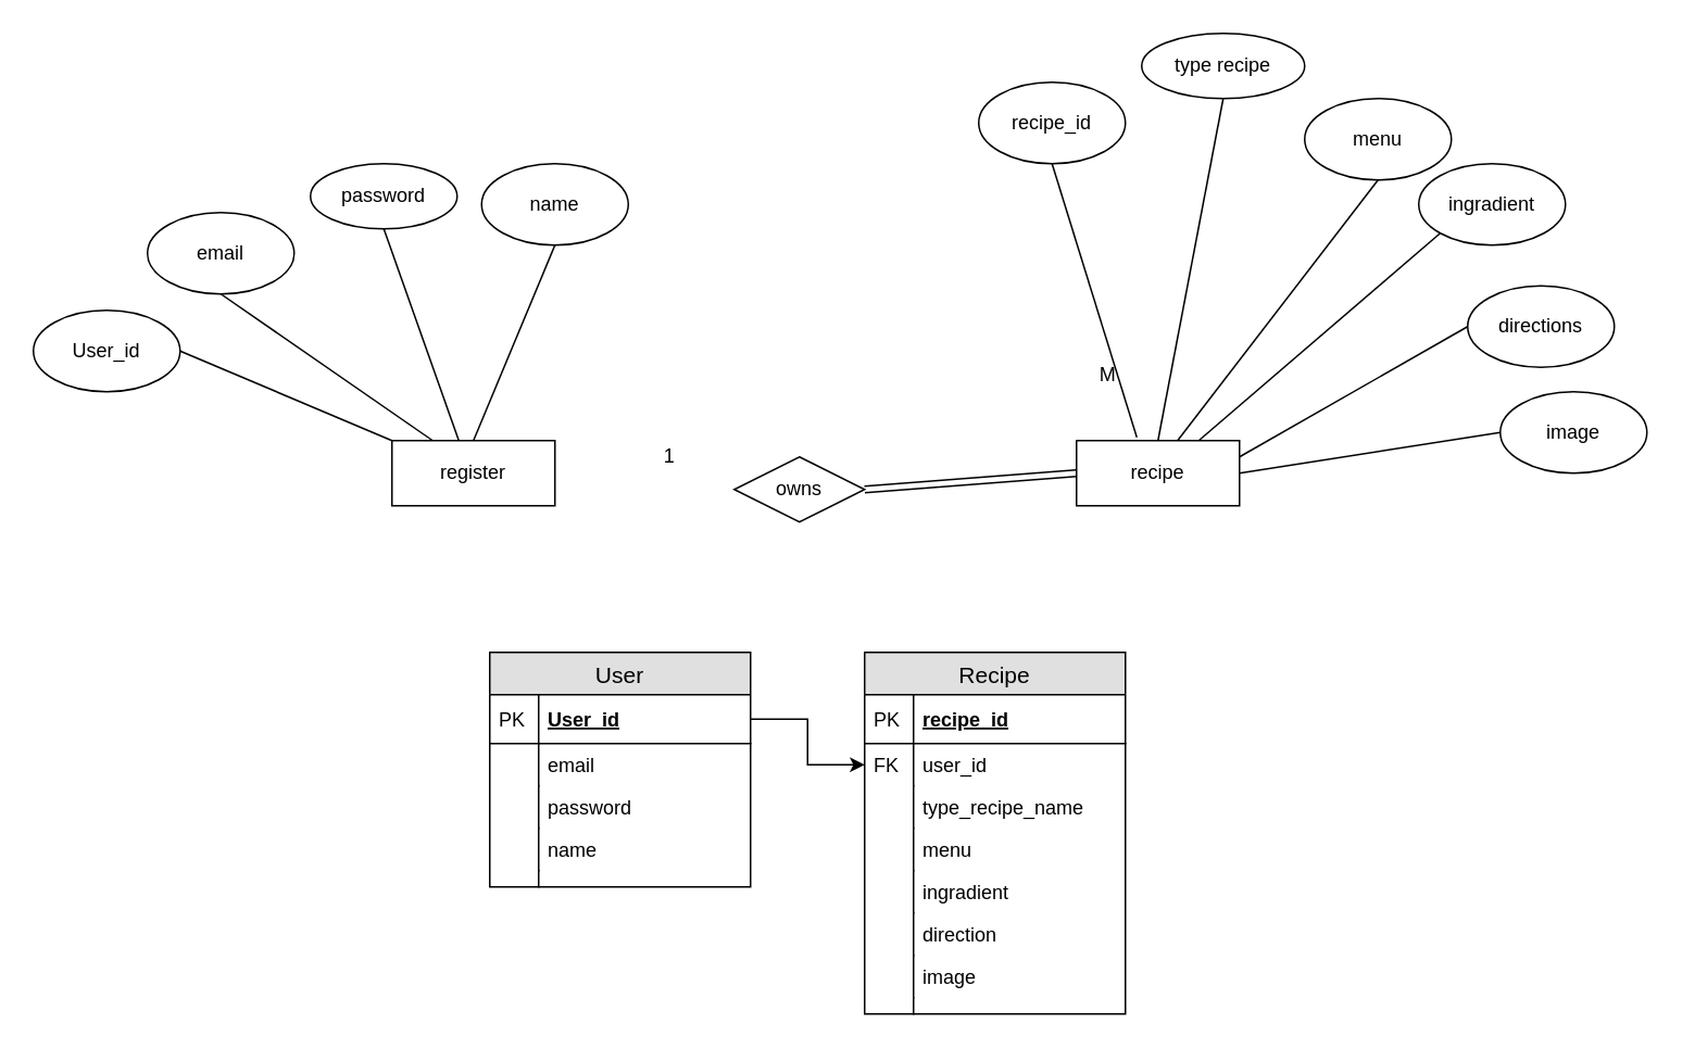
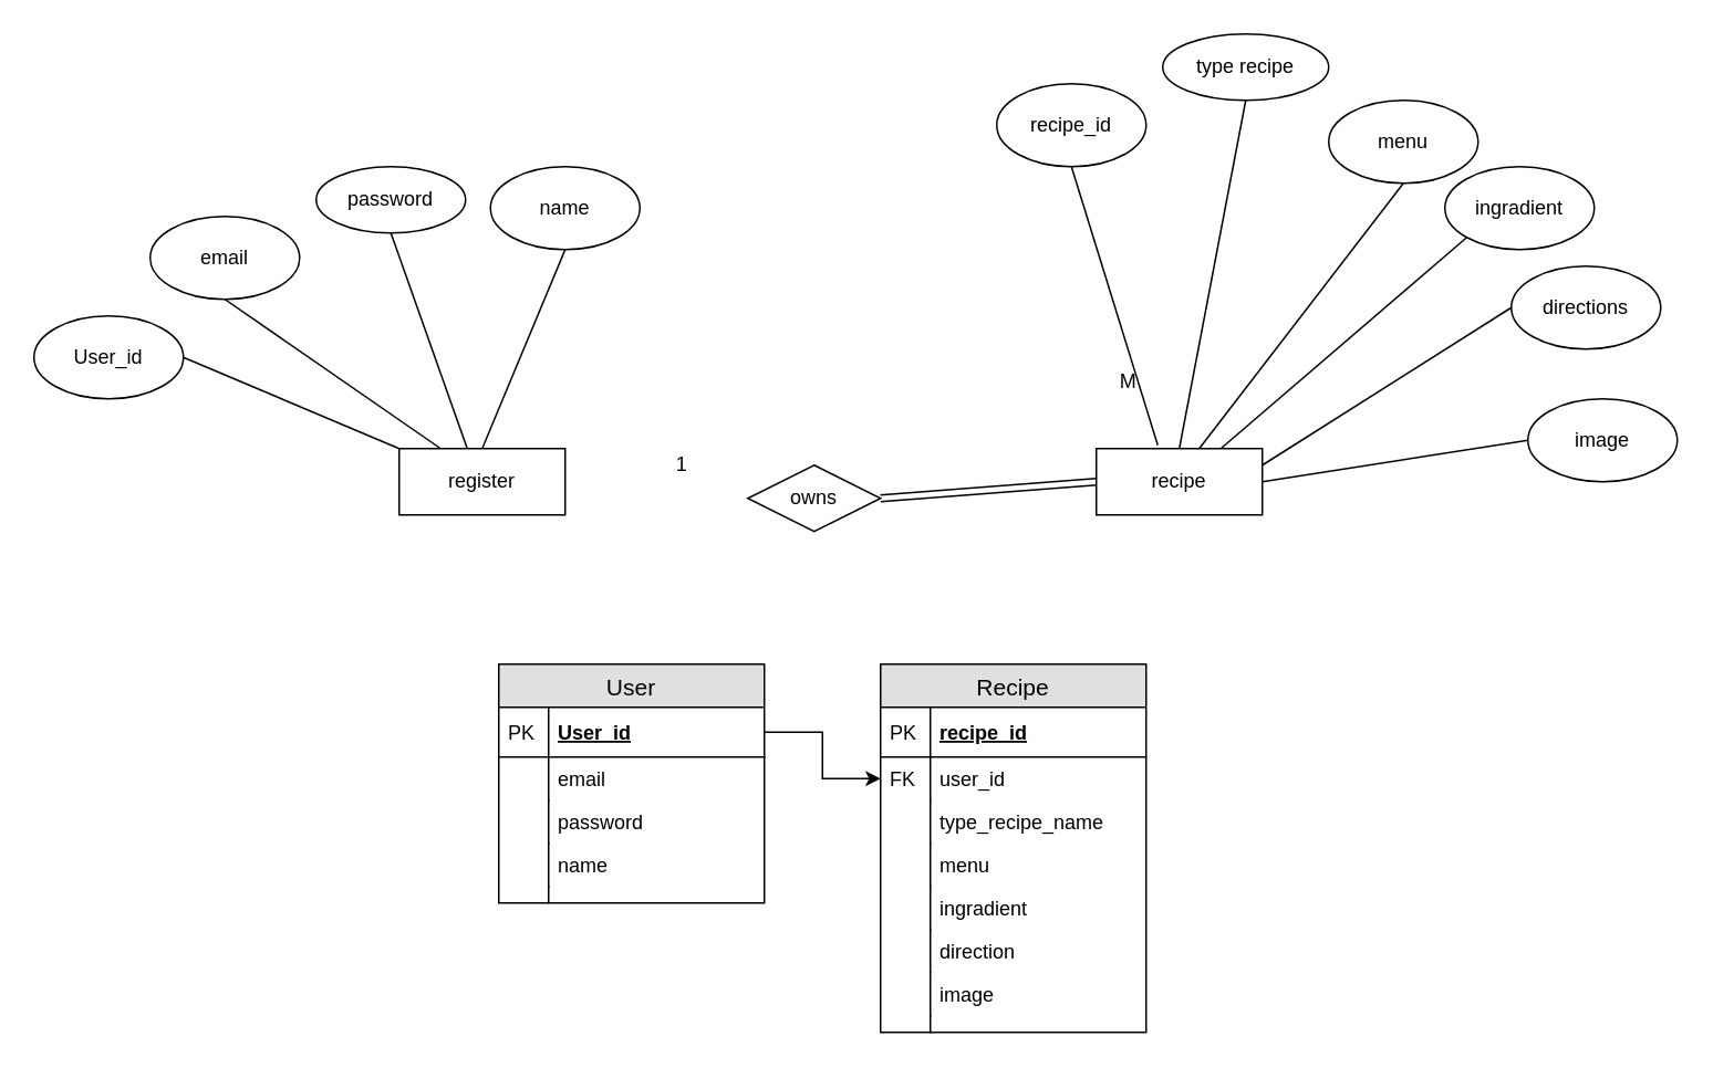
  <mxCell id="0" />
  <mxCell id="1" parent="0" />
  <mxCell id="2" value="User_id" style="ellipse;whiteSpace=wrap;html=1;" parent="1" vertex="1"><mxGeometry x="20" y="190" width="90" height="50" as="geometry" /></mxCell>
  <mxCell id="3" value="name" style="ellipse;whiteSpace=wrap;html=1;" parent="1" vertex="1"><mxGeometry x="295" y="100" width="90" height="50" as="geometry" /></mxCell>
  <mxCell id="4" value="password" style="ellipse;whiteSpace=wrap;html=1;" parent="1" vertex="1"><mxGeometry x="190" y="100" width="90" height="40" as="geometry" /></mxCell>
  <mxCell id="5" value="email" style="ellipse;whiteSpace=wrap;html=1;" parent="1" vertex="1"><mxGeometry x="90" y="130" width="90" height="50" as="geometry" /></mxCell>
  <mxCell id="6" value="" style="endArrow=none;html=1;entryX=0.5;entryY=1;entryDx=0;entryDy=0;exitX=0.25;exitY=0;exitDx=0;exitDy=0;" parent="1" source="50" target="5" edge="1"><mxGeometry width="50" height="50" relative="1" as="geometry"><mxPoint x="218" y="250" as="sourcePoint" /><mxPoint x="295" y="190" as="targetPoint" /></mxGeometry></mxCell>
  <mxCell id="7" value="" style="endArrow=none;html=1;entryX=0.5;entryY=1;entryDx=0;entryDy=0;exitX=0.5;exitY=0;exitDx=0;exitDy=0;" parent="1" source="50" target="3" edge="1"><mxGeometry width="50" height="50" relative="1" as="geometry"><mxPoint x="244.04" y="251.98" as="sourcePoint" /><mxPoint x="305" y="200" as="targetPoint" /></mxGeometry></mxCell>
  <mxCell id="8" value="" style="endArrow=none;html=1;entryX=0.5;entryY=1;entryDx=0;entryDy=0;exitX=0.41;exitY=0;exitDx=0;exitDy=0;exitPerimeter=0;" parent="1" source="50" target="4" edge="1"><mxGeometry width="50" height="50" relative="1" as="geometry"><mxPoint x="230" y="250" as="sourcePoint" /><mxPoint x="315" y="210" as="targetPoint" /></mxGeometry></mxCell>
  <mxCell id="9" value="" style="endArrow=none;html=1;entryX=1;entryY=0.5;entryDx=0;entryDy=0;exitX=0;exitY=0;exitDx=0;exitDy=0;" parent="1" source="50" target="2" edge="1"><mxGeometry width="50" height="50" relative="1" as="geometry"><mxPoint x="172.04" y="257.98" as="sourcePoint" /><mxPoint x="325" y="220" as="targetPoint" /></mxGeometry></mxCell>
  <mxCell id="10" value="recipe_id" style="ellipse;whiteSpace=wrap;html=1;" parent="1" vertex="1"><mxGeometry x="600" y="50" width="90" height="50" as="geometry" /></mxCell>
  <mxCell id="11" value="" style="endArrow=none;html=1;entryX=0.5;entryY=1;entryDx=0;entryDy=0;exitX=0.37;exitY=-0.05;exitDx=0;exitDy=0;exitPerimeter=0;" parent="1" source="49" target="10" edge="1"><mxGeometry width="50" height="50" relative="1" as="geometry"><mxPoint x="738" y="210" as="sourcePoint" /><mxPoint x="740" y="140" as="targetPoint" /></mxGeometry></mxCell>
  <mxCell id="12" value="menu" style="ellipse;whiteSpace=wrap;html=1;" parent="1" vertex="1"><mxGeometry x="800" y="60" width="90" height="50" as="geometry" /></mxCell>
  <mxCell id="13" value="" style="endArrow=none;html=1;entryX=0.5;entryY=1;entryDx=0;entryDy=0;exitX=0.62;exitY=0;exitDx=0;exitDy=0;exitPerimeter=0;" parent="1" source="49" target="12" edge="1"><mxGeometry width="50" height="50" relative="1" as="geometry"><mxPoint x="780" y="210" as="sourcePoint" /><mxPoint x="830" y="140" as="targetPoint" /></mxGeometry></mxCell>
  <mxCell id="14" value="ingradient" style="ellipse;whiteSpace=wrap;html=1;" parent="1" vertex="1"><mxGeometry x="870" y="100" width="90" height="50" as="geometry" /></mxCell>
  <mxCell id="15" value="" style="endArrow=none;html=1;entryX=0;entryY=1;entryDx=0;entryDy=0;exitX=0.75;exitY=0;exitDx=0;exitDy=0;" parent="1" source="49" target="14" edge="1"><mxGeometry width="50" height="50" relative="1" as="geometry"><mxPoint x="819" y="210" as="sourcePoint" /><mxPoint x="855" y="120" as="targetPoint" /></mxGeometry></mxCell>
- <mxCell id="16" value="directions" style="ellipse;whiteSpace=wrap;html=1;" parent="1" vertex="1"><mxGeometry x="900" y="175" width="90" height="50" as="geometry" /></mxCell>
+ <mxCell id="16" value="directions" style="ellipse;whiteSpace=wrap;html=1;" parent="1" vertex="1"><mxGeometry x="910" y="160" width="90" height="50" as="geometry" /></mxCell>
  <mxCell id="17" value="" style="endArrow=none;html=1;entryX=0;entryY=0.5;entryDx=0;entryDy=0;exitX=1;exitY=0.25;exitDx=0;exitDy=0;" parent="1" source="49" target="16" edge="1"><mxGeometry width="50" height="50" relative="1" as="geometry"><mxPoint x="780" y="230" as="sourcePoint" /><mxPoint x="893.18" y="152.678" as="targetPoint" /></mxGeometry></mxCell>
  <mxCell id="18" value="User" style="swimlane;fontStyle=0;childLayout=stackLayout;horizontal=1;startSize=26;fillColor=#e0e0e0;horizontalStack=0;resizeParent=1;resizeParentMax=0;resizeLast=0;collapsible=1;marginBottom=0;swimlaneFillColor=#ffffff;align=center;fontSize=14;" parent="1" vertex="1"><mxGeometry x="300" y="400" width="160" height="144" as="geometry" /></mxCell>
  <mxCell id="19" value="User_id" style="shape=partialRectangle;top=0;left=0;right=0;bottom=1;align=left;verticalAlign=middle;fillColor=none;spacingLeft=34;spacingRight=4;overflow=hidden;rotatable=0;points=[[0,0.5],[1,0.5]];portConstraint=eastwest;dropTarget=0;fontStyle=5;fontSize=12;" parent="18" vertex="1"><mxGeometry y="26" width="160" height="30" as="geometry" /></mxCell>
  <mxCell id="20" value="PK" style="shape=partialRectangle;top=0;left=0;bottom=0;fillColor=none;align=left;verticalAlign=middle;spacingLeft=4;spacingRight=4;overflow=hidden;rotatable=0;points=[];portConstraint=eastwest;part=1;fontSize=12;" parent="19" vertex="1" connectable="0"><mxGeometry width="30" height="30" as="geometry" /></mxCell>
  <mxCell id="21" value="email" style="shape=partialRectangle;top=0;left=0;right=0;bottom=0;align=left;verticalAlign=top;fillColor=none;spacingLeft=34;spacingRight=4;overflow=hidden;rotatable=0;points=[[0,0.5],[1,0.5]];portConstraint=eastwest;dropTarget=0;fontSize=12;" parent="18" vertex="1"><mxGeometry y="56" width="160" height="26" as="geometry" /></mxCell>
  <mxCell id="22" value="" style="shape=partialRectangle;top=0;left=0;bottom=0;fillColor=none;align=left;verticalAlign=top;spacingLeft=4;spacingRight=4;overflow=hidden;rotatable=0;points=[];portConstraint=eastwest;part=1;fontSize=12;" parent="21" vertex="1" connectable="0"><mxGeometry width="30" height="26" as="geometry" /></mxCell>
  <mxCell id="23" value="password" style="shape=partialRectangle;top=0;left=0;right=0;bottom=0;align=left;verticalAlign=top;fillColor=none;spacingLeft=34;spacingRight=4;overflow=hidden;rotatable=0;points=[[0,0.5],[1,0.5]];portConstraint=eastwest;dropTarget=0;fontSize=12;" parent="18" vertex="1"><mxGeometry y="82" width="160" height="26" as="geometry" /></mxCell>
  <mxCell id="24" value="" style="shape=partialRectangle;top=0;left=0;bottom=0;fillColor=none;align=left;verticalAlign=top;spacingLeft=4;spacingRight=4;overflow=hidden;rotatable=0;points=[];portConstraint=eastwest;part=1;fontSize=12;" parent="23" vertex="1" connectable="0"><mxGeometry width="30" height="26" as="geometry" /></mxCell>
  <mxCell id="25" value="name" style="shape=partialRectangle;top=0;left=0;right=0;bottom=0;align=left;verticalAlign=top;fillColor=none;spacingLeft=34;spacingRight=4;overflow=hidden;rotatable=0;points=[[0,0.5],[1,0.5]];portConstraint=eastwest;dropTarget=0;fontSize=12;" parent="18" vertex="1"><mxGeometry y="108" width="160" height="26" as="geometry" /></mxCell>
  <mxCell id="26" value="" style="shape=partialRectangle;top=0;left=0;bottom=0;fillColor=none;align=left;verticalAlign=top;spacingLeft=4;spacingRight=4;overflow=hidden;rotatable=0;points=[];portConstraint=eastwest;part=1;fontSize=12;" parent="25" vertex="1" connectable="0"><mxGeometry width="30" height="26" as="geometry" /></mxCell>
  <mxCell id="27" value="" style="shape=partialRectangle;top=0;left=0;right=0;bottom=0;align=left;verticalAlign=top;fillColor=none;spacingLeft=34;spacingRight=4;overflow=hidden;rotatable=0;points=[[0,0.5],[1,0.5]];portConstraint=eastwest;dropTarget=0;fontSize=12;" parent="18" vertex="1"><mxGeometry y="134" width="160" height="10" as="geometry" /></mxCell>
  <mxCell id="28" value="" style="shape=partialRectangle;top=0;left=0;bottom=0;fillColor=none;align=left;verticalAlign=top;spacingLeft=4;spacingRight=4;overflow=hidden;rotatable=0;points=[];portConstraint=eastwest;part=1;fontSize=12;" parent="27" vertex="1" connectable="0"><mxGeometry width="30" height="10" as="geometry" /></mxCell>
  <mxCell id="29" value="Recipe" style="swimlane;fontStyle=0;childLayout=stackLayout;horizontal=1;startSize=26;fillColor=#e0e0e0;horizontalStack=0;resizeParent=1;resizeParentMax=0;resizeLast=0;collapsible=1;marginBottom=0;swimlaneFillColor=#ffffff;align=center;fontSize=14;" parent="1" vertex="1"><mxGeometry x="530" y="400" width="160" height="222" as="geometry" /></mxCell>
  <mxCell id="30" value="recipe_id" style="shape=partialRectangle;top=0;left=0;right=0;bottom=1;align=left;verticalAlign=middle;fillColor=none;spacingLeft=34;spacingRight=4;overflow=hidden;rotatable=0;points=[[0,0.5],[1,0.5]];portConstraint=eastwest;dropTarget=0;fontStyle=5;fontSize=12;" parent="29" vertex="1"><mxGeometry y="26" width="160" height="30" as="geometry" /></mxCell>
  <mxCell id="31" value="PK" style="shape=partialRectangle;top=0;left=0;bottom=0;fillColor=none;align=left;verticalAlign=middle;spacingLeft=4;spacingRight=4;overflow=hidden;rotatable=0;points=[];portConstraint=eastwest;part=1;fontSize=12;" parent="30" vertex="1" connectable="0"><mxGeometry width="30" height="30" as="geometry" /></mxCell>
  <mxCell id="32" value="user_id" style="shape=partialRectangle;top=0;left=0;right=0;bottom=0;align=left;verticalAlign=top;fillColor=none;spacingLeft=34;spacingRight=4;overflow=hidden;rotatable=0;points=[[0,0.5],[1,0.5]];portConstraint=eastwest;dropTarget=0;fontSize=12;" parent="29" vertex="1"><mxGeometry y="56" width="160" height="26" as="geometry" /></mxCell>
  <mxCell id="33" value="FK" style="shape=partialRectangle;top=0;left=0;bottom=0;fillColor=none;align=left;verticalAlign=top;spacingLeft=4;spacingRight=4;overflow=hidden;rotatable=0;points=[];portConstraint=eastwest;part=1;fontSize=12;" parent="32" vertex="1" connectable="0"><mxGeometry width="30" height="26" as="geometry" /></mxCell>
  <mxCell id="34" value="type_recipe_name" style="shape=partialRectangle;top=0;left=0;right=0;bottom=0;align=left;verticalAlign=top;fillColor=none;spacingLeft=34;spacingRight=4;overflow=hidden;rotatable=0;points=[[0,0.5],[1,0.5]];portConstraint=eastwest;dropTarget=0;fontSize=12;" vertex="1" parent="29"><mxGeometry y="82" width="160" height="26" as="geometry" /></mxCell>
  <mxCell id="35" value="" style="shape=partialRectangle;top=0;left=0;bottom=0;fillColor=none;align=left;verticalAlign=top;spacingLeft=4;spacingRight=4;overflow=hidden;rotatable=0;points=[];portConstraint=eastwest;part=1;fontSize=12;" vertex="1" connectable="0" parent="34"><mxGeometry width="30" height="26" as="geometry" /></mxCell>
  <mxCell id="36" value="menu" style="shape=partialRectangle;top=0;left=0;right=0;bottom=0;align=left;verticalAlign=top;fillColor=none;spacingLeft=34;spacingRight=4;overflow=hidden;rotatable=0;points=[[0,0.5],[1,0.5]];portConstraint=eastwest;dropTarget=0;fontSize=12;" parent="29" vertex="1"><mxGeometry y="108" width="160" height="26" as="geometry" /></mxCell>
  <mxCell id="37" value="" style="shape=partialRectangle;top=0;left=0;bottom=0;fillColor=none;align=left;verticalAlign=top;spacingLeft=4;spacingRight=4;overflow=hidden;rotatable=0;points=[];portConstraint=eastwest;part=1;fontSize=12;" parent="36" vertex="1" connectable="0"><mxGeometry width="30" height="26" as="geometry" /></mxCell>
  <mxCell id="38" value="ingradient" style="shape=partialRectangle;top=0;left=0;right=0;bottom=0;align=left;verticalAlign=top;fillColor=none;spacingLeft=34;spacingRight=4;overflow=hidden;rotatable=0;points=[[0,0.5],[1,0.5]];portConstraint=eastwest;dropTarget=0;fontSize=12;" parent="29" vertex="1"><mxGeometry y="134" width="160" height="26" as="geometry" /></mxCell>
  <mxCell id="39" value="" style="shape=partialRectangle;top=0;left=0;bottom=0;fillColor=none;align=left;verticalAlign=top;spacingLeft=4;spacingRight=4;overflow=hidden;rotatable=0;points=[];portConstraint=eastwest;part=1;fontSize=12;" parent="38" vertex="1" connectable="0"><mxGeometry width="30" height="26" as="geometry" /></mxCell>
  <mxCell id="40" value="direction" style="shape=partialRectangle;top=0;left=0;right=0;bottom=0;align=left;verticalAlign=top;fillColor=none;spacingLeft=34;spacingRight=4;overflow=hidden;rotatable=0;points=[[0,0.5],[1,0.5]];portConstraint=eastwest;dropTarget=0;fontSize=12;" parent="29" vertex="1"><mxGeometry y="160" width="160" height="26" as="geometry" /></mxCell>
  <mxCell id="41" value="" style="shape=partialRectangle;top=0;left=0;bottom=0;fillColor=none;align=left;verticalAlign=top;spacingLeft=4;spacingRight=4;overflow=hidden;rotatable=0;points=[];portConstraint=eastwest;part=1;fontSize=12;" parent="40" vertex="1" connectable="0"><mxGeometry width="30" height="26" as="geometry" /></mxCell>
  <mxCell id="42" value="image" style="shape=partialRectangle;top=0;left=0;right=0;bottom=0;align=left;verticalAlign=top;fillColor=none;spacingLeft=34;spacingRight=4;overflow=hidden;rotatable=0;points=[[0,0.5],[1,0.5]];portConstraint=eastwest;dropTarget=0;fontSize=12;" parent="29" vertex="1"><mxGeometry y="186" width="160" height="26" as="geometry" /></mxCell>
  <mxCell id="43" value="" style="shape=partialRectangle;top=0;left=0;bottom=0;fillColor=none;align=left;verticalAlign=top;spacingLeft=4;spacingRight=4;overflow=hidden;rotatable=0;points=[];portConstraint=eastwest;part=1;fontSize=12;" parent="42" vertex="1" connectable="0"><mxGeometry width="30" height="26" as="geometry" /></mxCell>
  <mxCell id="44" value="" style="shape=partialRectangle;top=0;left=0;right=0;bottom=0;align=left;verticalAlign=top;fillColor=none;spacingLeft=34;spacingRight=4;overflow=hidden;rotatable=0;points=[[0,0.5],[1,0.5]];portConstraint=eastwest;dropTarget=0;fontSize=12;" parent="29" vertex="1"><mxGeometry y="212" width="160" height="10" as="geometry" /></mxCell>
  <mxCell id="45" value="" style="shape=partialRectangle;top=0;left=0;bottom=0;fillColor=none;align=left;verticalAlign=top;spacingLeft=4;spacingRight=4;overflow=hidden;rotatable=0;points=[];portConstraint=eastwest;part=1;fontSize=12;" parent="44" vertex="1" connectable="0"><mxGeometry width="30" height="10" as="geometry" /></mxCell>
  <mxCell id="46" style="edgeStyle=orthogonalEdgeStyle;rounded=0;orthogonalLoop=1;jettySize=auto;html=1;entryX=0;entryY=0.5;entryDx=0;entryDy=0;" parent="1" source="19" target="32" edge="1"><mxGeometry relative="1" as="geometry" /></mxCell>
  <mxCell id="47" value="image" style="ellipse;whiteSpace=wrap;html=1;" parent="1" vertex="1"><mxGeometry x="920" y="240" width="90" height="50" as="geometry" /></mxCell>
  <mxCell id="48" value="" style="endArrow=none;html=1;entryX=0;entryY=0.5;entryDx=0;entryDy=0;exitX=1;exitY=0.5;exitDx=0;exitDy=0;" parent="1" source="49" target="47" edge="1"><mxGeometry width="50" height="50" relative="1" as="geometry"><mxPoint x="840" y="240" as="sourcePoint" /><mxPoint x="903.18" y="232.678" as="targetPoint" /></mxGeometry></mxCell>
  <mxCell id="49" value="recipe" style="whiteSpace=wrap;html=1;align=center;" vertex="1" parent="1"><mxGeometry x="660" y="270" width="100" height="40" as="geometry" /></mxCell>
  <mxCell id="50" value="register" style="whiteSpace=wrap;html=1;align=center;" vertex="1" parent="1"><mxGeometry x="240" y="270" width="100" height="40" as="geometry" /></mxCell>
  <mxCell id="51" value="type recipe" style="ellipse;whiteSpace=wrap;html=1;align=center;" vertex="1" parent="1"><mxGeometry x="700" y="20" width="100" height="40" as="geometry" /></mxCell>
  <mxCell id="52" value="" style="endArrow=none;html=1;rounded=0;exitX=0.5;exitY=1;exitDx=0;exitDy=0;entryX=0.5;entryY=0;entryDx=0;entryDy=0;" edge="1" parent="1" source="51" target="49"><mxGeometry relative="1" as="geometry"><mxPoint x="700" y="170" as="sourcePoint" /><mxPoint x="860" y="170" as="targetPoint" /></mxGeometry></mxCell>
  <mxCell id="53" value="" style="endArrow=none;html=1;rounded=0;exitX=1;exitY=0.5;exitDx=0;exitDy=0;entryX=0;entryY=0.5;entryDx=0;entryDy=0;shape=link;" edge="1" parent="1" source="54" target="49"><mxGeometry relative="1" as="geometry"><mxPoint x="520" y="345" as="sourcePoint" /><mxPoint x="690" y="330" as="targetPoint" /></mxGeometry></mxCell>
  <mxCell id="54" value="owns" style="shape=rhombus;perimeter=rhombusPerimeter;whiteSpace=wrap;html=1;align=center;" vertex="1" parent="1"><mxGeometry x="450" y="280" width="80" height="40" as="geometry" /></mxCell>
  <mxCell id="55" value="1" style="text;html=1;align=center;verticalAlign=middle;resizable=0;points=[];autosize=1;" vertex="1" parent="1"><mxGeometry x="400" y="270" width="20" height="20" as="geometry" /></mxCell>
  <mxCell id="56" value="M" style="text;html=1;align=center;verticalAlign=middle;resizable=0;points=[];autosize=1;" vertex="1" parent="1"><mxGeometry x="664" y="220" width="30" height="20" as="geometry" /></mxCell>
